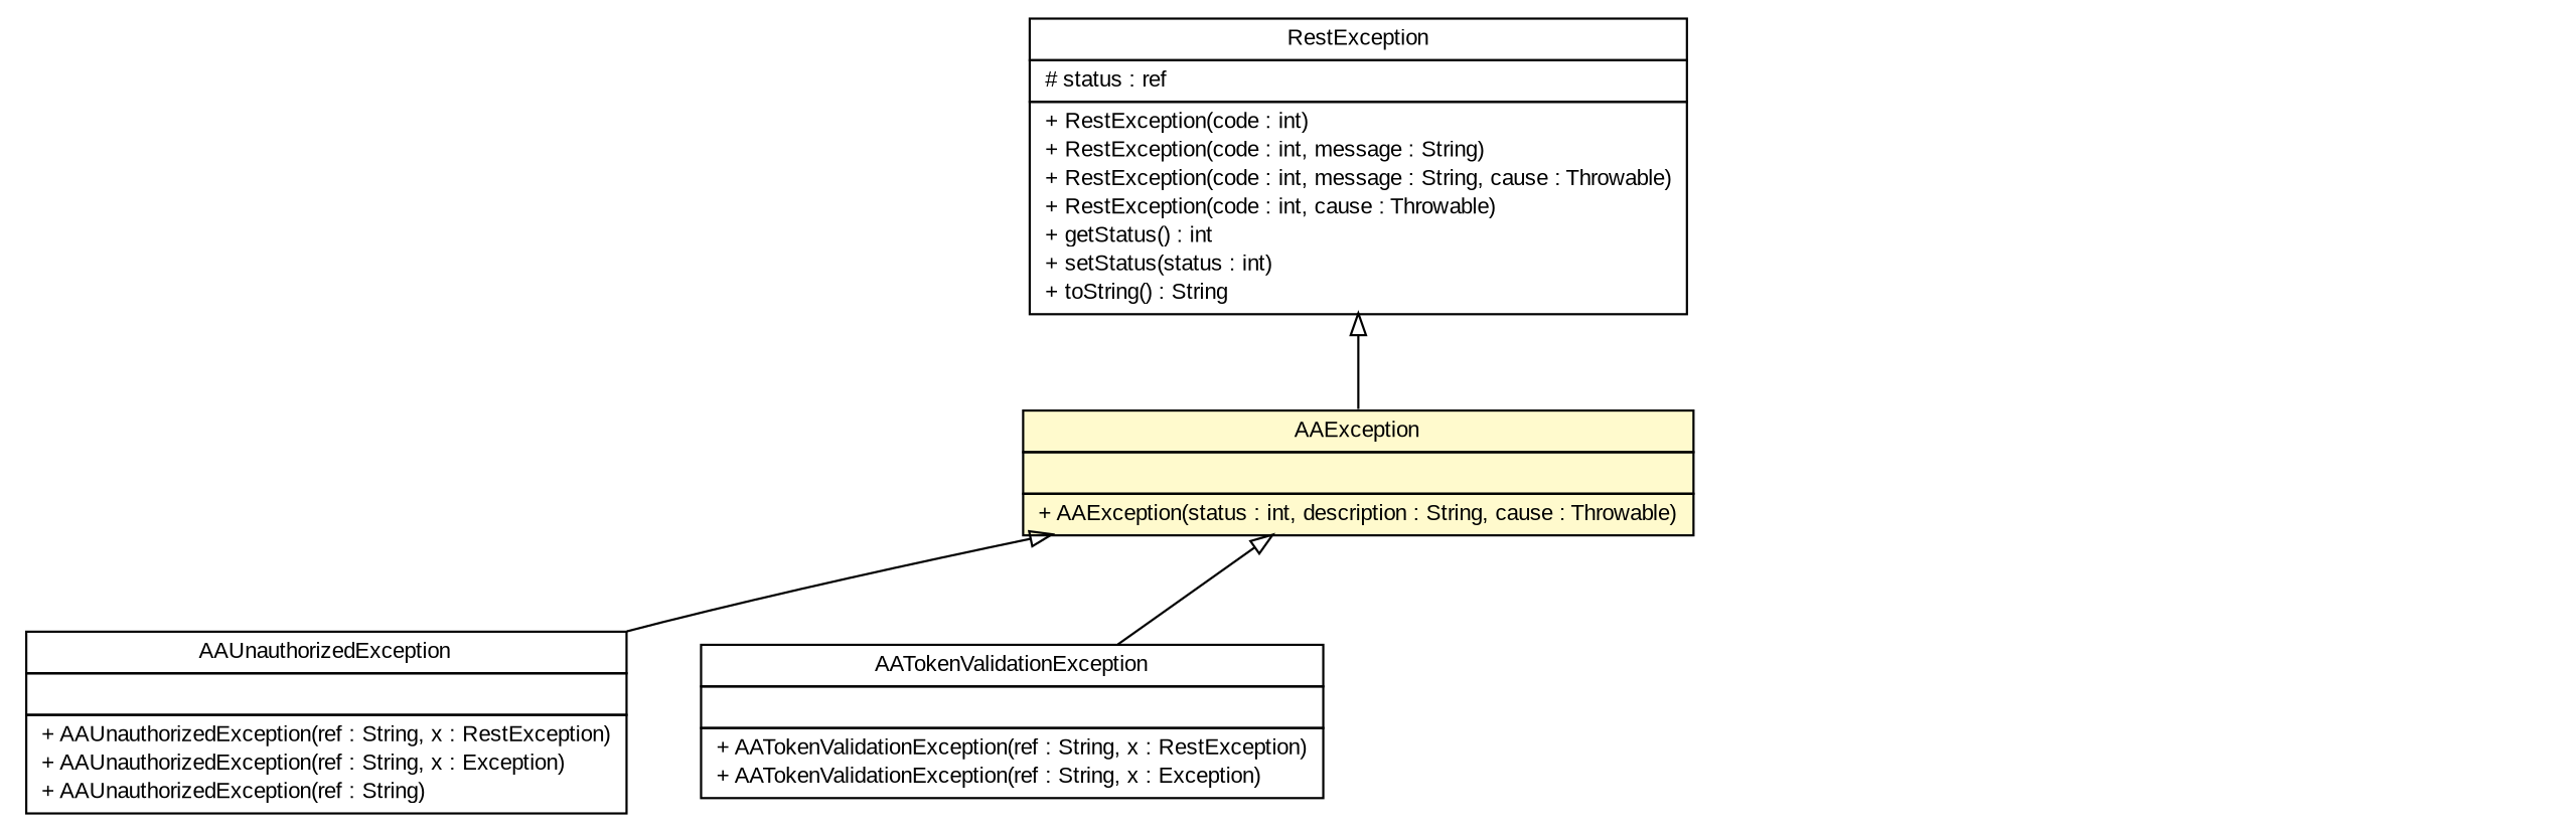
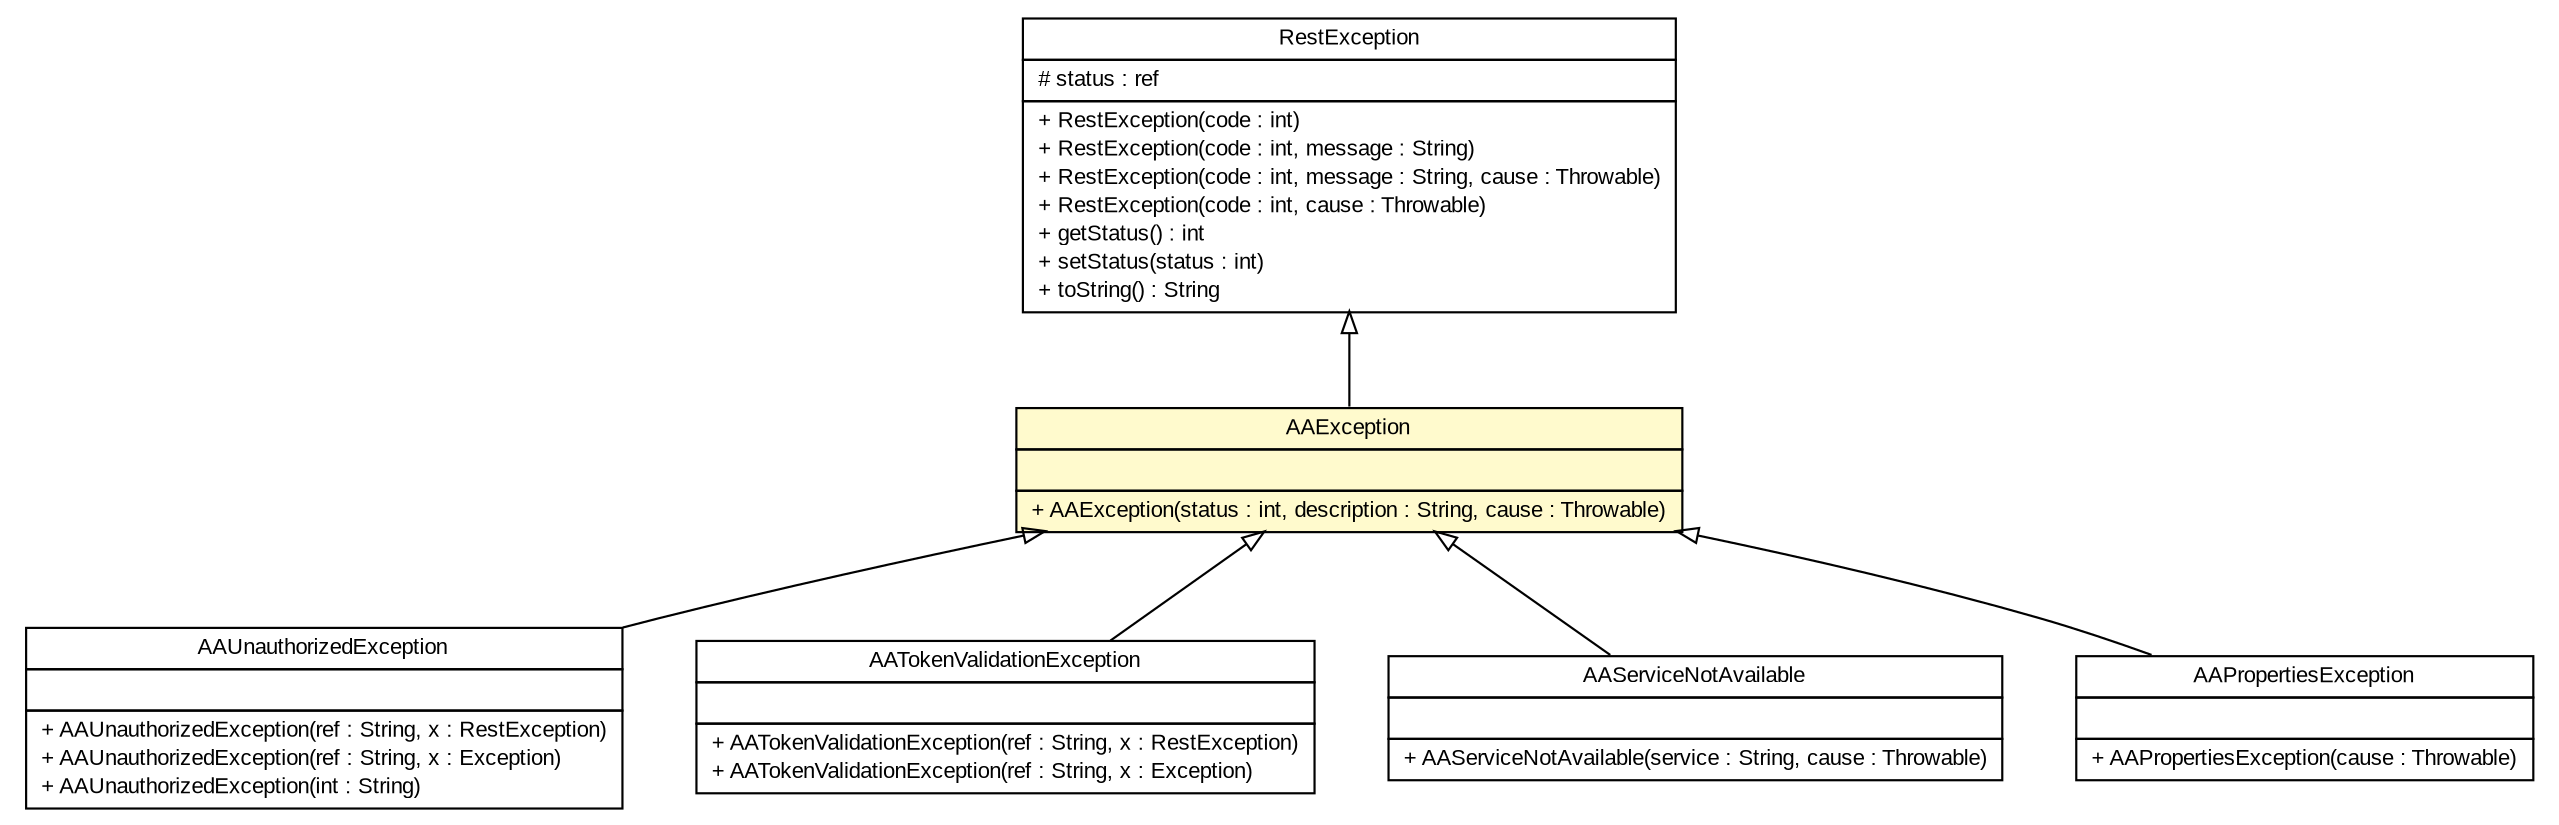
  digraph {
    node [fontcolor=black fontname=arial fontsize=10.0 shape=plaintext]
    edge [arrowtail=empty dir=back fontname=arial fontsize=10 headport=p labelfontname=arial labelfontsize=10 tailport=p]
-   n1 [label=<<table border="0" cellborder="1" cellspacing="0" cellpadding="2" port="p" href="./AAUnauthorizedException.html"> 		<tr><td><table border="0" cellspacing="0" cellpadding="1"> 			<tr><td> AAUnauthorizedException </td></tr> 		</table></td></tr> 		<tr><td><table border="0" cellspacing="0" cellpadding="1"> 			<tr><td align="left">  </td></tr> 		</table></td></tr> 		<tr><td><table border="0" cellspacing="0" cellpadding="1"> 			<tr><td align="left"> + AAUnauthorizedException(ref : String, x : RestException) </td></tr> 			<tr><td align="left"> + AAUnauthorizedException(ref : String, x : Exception) </td></tr> 			<tr><td align="left"> + AAUnauthorizedException(ref : String) </td></tr> 		</table></td></tr> 		</table>>]
+   n1 [label=<<table border="0" cellborder="1" cellspacing="0" cellpadding="2" port="p" href="./AAUnauthorizedException.html"> 		<tr><td><table border="0" cellspacing="0" cellpadding="1"> 			<tr><td> AAUnauthorizedException </td></tr> 		</table></td></tr> 		<tr><td><table border="0" cellspacing="0" cellpadding="1"> 			<tr><td align="left">  </td></tr> 		</table></td></tr> 		<tr><td><table border="0" cellspacing="0" cellpadding="1"> 			<tr><td align="left"> + AAUnauthorizedException(ref : String, x : RestException) </td></tr> 			<tr><td align="left"> + AAUnauthorizedException(ref : String, x : Exception) </td></tr> 			<tr><td align="left"> + AAUnauthorizedException(int : String) </td></tr> 		</table></td></tr> 		</table>>]
    n2 [label=<<table border="0" cellborder="1" cellspacing="0" cellpadding="2" port="p" href="./AATokenValidationException.html"> 		<tr><td><table border="0" cellspacing="0" cellpadding="1"> 			<tr><td> AATokenValidationException </td></tr> 		</table></td></tr> 		<tr><td><table border="0" cellspacing="0" cellpadding="1"> 			<tr><td align="left">  </td></tr> 		</table></td></tr> 		<tr><td><table border="0" cellspacing="0" cellpadding="1"> 			<tr><td align="left"> + AATokenValidationException(ref : String, x : RestException) </td></tr> 			<tr><td align="left"> + AATokenValidationException(ref : String, x : Exception) </td></tr> 		</table></td></tr> 		</table>>]
+   n3 [label=<<table border="0" cellborder="1" cellspacing="0" cellpadding="2" port="p" href="./AAServiceNotAvailable.html"> 		<tr><td><table border="0" cellspacing="0" cellpadding="1"> 			<tr><td> AAServiceNotAvailable </td></tr> 		</table></td></tr> 		<tr><td><table border="0" cellspacing="0" cellpadding="1"> 			<tr><td align="left">  </td></tr> 		</table></td></tr> 		<tr><td><table border="0" cellspacing="0" cellpadding="1"> 			<tr><td align="left"> + AAServiceNotAvailable(service : String, cause : Throwable) </td></tr> 		</table></td></tr> 		</table>>]
+   n4 [label=<<table border="0" cellborder="1" cellspacing="0" cellpadding="2" port="p" href="./AAPropertiesException.html"> 		<tr><td><table border="0" cellspacing="0" cellpadding="1"> 			<tr><td> AAPropertiesException </td></tr> 		</table></td></tr> 		<tr><td><table border="0" cellspacing="0" cellpadding="1"> 			<tr><td align="left">  </td></tr> 		</table></td></tr> 		<tr><td><table border="0" cellspacing="0" cellpadding="1"> 			<tr><td align="left"> + AAPropertiesException(cause : Throwable) </td></tr> 		</table></td></tr> 		</table>>]
    n5 [label=<<table border="0" cellborder="1" cellspacing="0" cellpadding="2" port="p" bgcolor="lemonChiffon" href="./AAException.html"> 		<tr><td><table border="0" cellspacing="0" cellpadding="1"> 			<tr><td> AAException </td></tr> 		</table></td></tr> 		<tr><td><table border="0" cellspacing="0" cellpadding="1"> 			<tr><td align="left">  </td></tr> 		</table></td></tr> 		<tr><td><table border="0" cellspacing="0" cellpadding="1"> 			<tr><td align="left"> + AAException(status : int, description : String, cause : Throwable) </td></tr> 		</table></td></tr> 		</table>>]
    n6 [label=<<table border="0" cellborder="1" cellspacing="0" cellpadding="2" port="p" href="../../rest/RestException.html"> 		<tr><td><table border="0" cellspacing="0" cellpadding="1"> 			<tr><td> RestException </td></tr> 		</table></td></tr> 		<tr><td><table border="0" cellspacing="0" cellpadding="1"> 			<tr><td align="left"> # status : ref </td></tr> 		</table></td></tr> 		<tr><td><table border="0" cellspacing="0" cellpadding="1"> 			<tr><td align="left"> + RestException(code : int) </td></tr> 			<tr><td align="left"> + RestException(code : int, message : String) </td></tr> 			<tr><td align="left"> + RestException(code : int, message : String, cause : Throwable) </td></tr> 			<tr><td align="left"> + RestException(code : int, cause : Throwable) </td></tr> 			<tr><td align="left"> + getStatus() : int </td></tr> 			<tr><td align="left"> + setStatus(status : int) </td></tr> 			<tr><td align="left"> + toString() : String </td></tr> 		</table></td></tr> 		</table>>]
    n5 -> n1
    n5 -> n2
+   n5 -> n3
+   n5 -> n4
    n6 -> n5
  }
